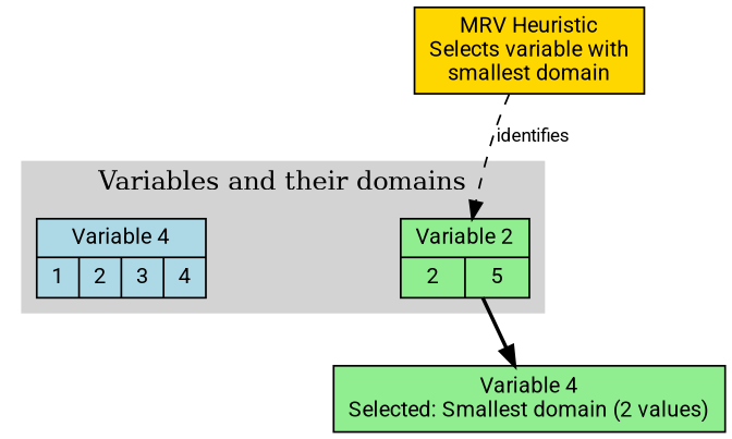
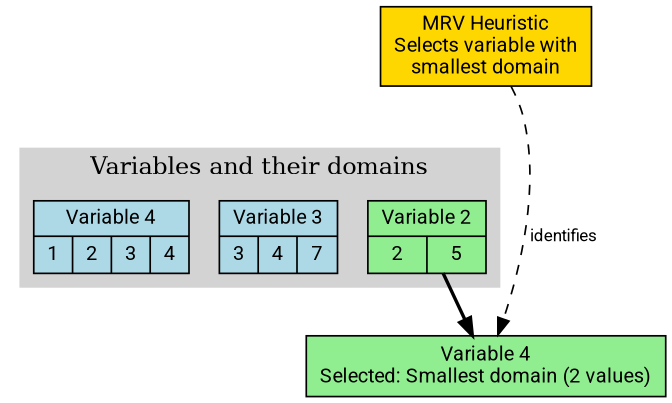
  digraph {
    rankdir=TB
    node [fillcolor=lightgreen fontname=Roboto fontsize=12 shape=record style=filled]
    edge [fontname=Roboto fontsize=10]
    n1 [label="{Variable 2|{2|5}}"]
+   n2 [fillcolor=lightblue label="{Variable 3|{3|4|7}}"]
    n3 [fillcolor=lightblue label="{Variable 4|{1|2|3|4}}"]
    n4 [label="Variable 4\nSelected: Smallest domain (2 values)" shape=box]
    n5 [fillcolor=gold label="MRV Heuristic\nSelects variable with\nsmallest domain" shape=box]
    subgraph cluster_1 {
      color=lightgrey
      label="Variables and their domains"
      style=filled
      n1
+     n2
      n3
    }
    n1 -> n4 [style=bold]
-   n5 -> n1 [label=identifies style=dashed]
+   n5 -> n4 [label=identifies style=dashed]
  }
